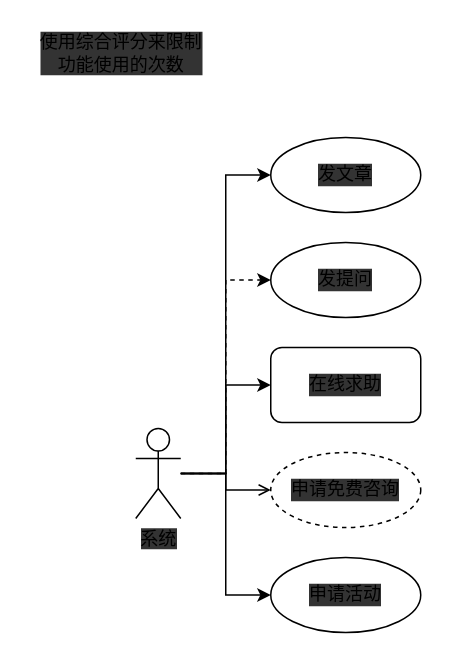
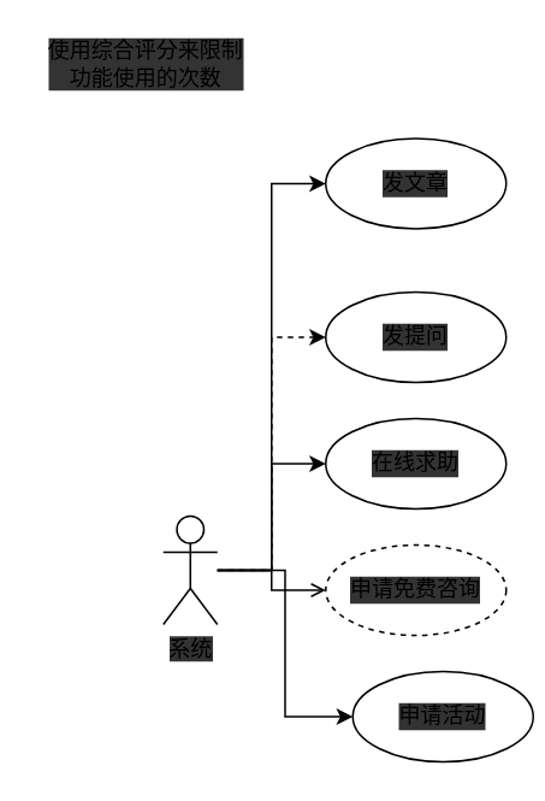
  <mxCell id="0" />
  <mxCell id="1" parent="0" />
  <mxCell id="2" style="edgeStyle=orthogonalEdgeStyle;rounded=0;orthogonalLoop=1;jettySize=auto;html=1;entryX=0;entryY=0.5;entryDx=0;entryDy=0;" edge="1" parent="1" source="7" target="8"><mxGeometry relative="1" as="geometry" /></mxCell>
  <mxCell id="3" style="edgeStyle=orthogonalEdgeStyle;rounded=0;orthogonalLoop=1;jettySize=auto;html=1;entryX=0;entryY=0.5;entryDx=0;entryDy=0;dashed=1;" edge="1" parent="1" source="7" target="9"><mxGeometry relative="1" as="geometry" /></mxCell>
  <mxCell id="4" style="edgeStyle=orthogonalEdgeStyle;rounded=0;orthogonalLoop=1;jettySize=auto;html=1;entryX=0;entryY=0.5;entryDx=0;entryDy=0;" edge="1" parent="1" source="7" target="11"><mxGeometry relative="1" as="geometry" /></mxCell>
  <mxCell id="5" style="edgeStyle=orthogonalEdgeStyle;rounded=0;orthogonalLoop=1;jettySize=auto;html=1;entryX=0;entryY=0.5;entryDx=0;entryDy=0;endArrow=open;" edge="1" parent="1" source="7" target="12"><mxGeometry relative="1" as="geometry" /></mxCell>
  <mxCell id="6" style="edgeStyle=orthogonalEdgeStyle;rounded=0;orthogonalLoop=1;jettySize=auto;html=1;entryX=0;entryY=0.5;entryDx=0;entryDy=0;" edge="1" parent="1" source="7" target="13"><mxGeometry relative="1" as="geometry" /></mxCell>
  <mxCell id="7" value="系统" style="shape=umlActor;verticalLabelPosition=bottom;labelBackgroundColor=#333333;verticalAlign=top;html=1;outlineConnect=0;" vertex="1" parent="1"><mxGeometry x="90" y="285" width="30" height="60" as="geometry" /></mxCell>
- <mxCell id="8" value="发文章" style="ellipse;whiteSpace=wrap;html=1;labelBackgroundColor=#333333;" vertex="1" parent="1"><mxGeometry x="180" y="91" width="100" height="50" as="geometry" /></mxCell>
+ <mxCell id="8" value="发文章" style="ellipse;whiteSpace=wrap;html=1;labelBackgroundColor=#333333;" vertex="1" parent="1"><mxGeometry x="180" y="76" width="100" height="50" as="geometry" /></mxCell>
  <mxCell id="9" value="发提问" style="ellipse;whiteSpace=wrap;html=1;labelBackgroundColor=#333333;" vertex="1" parent="1"><mxGeometry x="180" y="161" width="100" height="50" as="geometry" /></mxCell>
  <mxCell id="10" value="使用综合评分来限制&lt;br&gt;功能使用的次数" style="text;html=1;resizable=0;autosize=1;align=center;verticalAlign=middle;points=[];fillColor=none;strokeColor=none;rounded=0;labelBackgroundColor=#333333;" vertex="1" parent="1"><mxGeometry x="20" y="20" width="120" height="30" as="geometry" /></mxCell>
- <mxCell id="11" value="在线求助" style="whiteSpace=wrap;html=1;labelBackgroundColor=#333333;rounded=1;" vertex="1" parent="1"><mxGeometry x="180" y="231" width="100" height="50" as="geometry" /></mxCell>
+ <mxCell id="11" value="在线求助" style="ellipse;whiteSpace=wrap;html=1;labelBackgroundColor=#333333;" vertex="1" parent="1"><mxGeometry x="180" y="231" width="100" height="50" as="geometry" /></mxCell>
  <mxCell id="12" value="申请免费咨询" style="ellipse;whiteSpace=wrap;html=1;labelBackgroundColor=#333333;dashed=1;" vertex="1" parent="1"><mxGeometry x="180" y="301" width="100" height="50" as="geometry" /></mxCell>
- <mxCell id="13" value="申请活动" style="ellipse;whiteSpace=wrap;html=1;labelBackgroundColor=#333333;" vertex="1" parent="1"><mxGeometry x="180" y="371" width="100" height="50" as="geometry" /></mxCell>
+ <mxCell id="13" value="申请活动" style="ellipse;whiteSpace=wrap;html=1;labelBackgroundColor=#333333;" vertex="1" parent="1"><mxGeometry x="195" y="371" width="100" height="50" as="geometry" /></mxCell>
